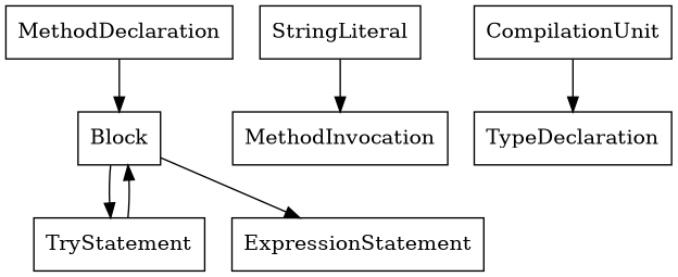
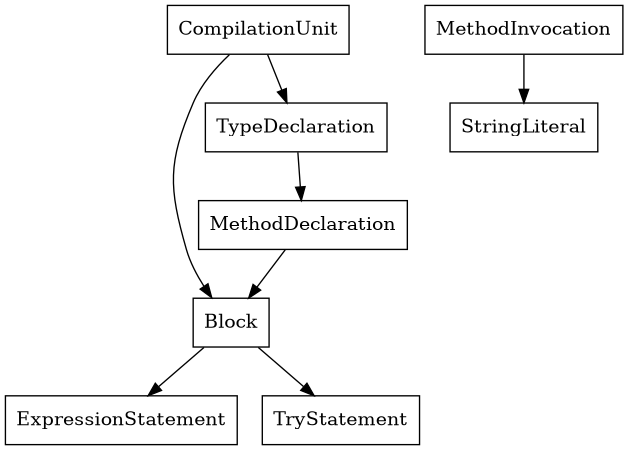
  digraph {
    fontcolor=white
    node [shape=box]
    n1 [label=ExpressionStatement]
    n2 [label=MethodInvocation]
    n3 [label=StringLiteral]
    n4 [label=TryStatement]
    n5 [label=Block]
    n6 [label=MethodDeclaration]
    n7 [label=TypeDeclaration]
    n8 [label=CompilationUnit]
-   n3 -> n2
-   n4 -> n5
+   n2 -> n3
+   n8 -> n5
    n5 -> n1
    n5 -> n4
    n6 -> n5
+   n7 -> n6
    n8 -> n7
  }
